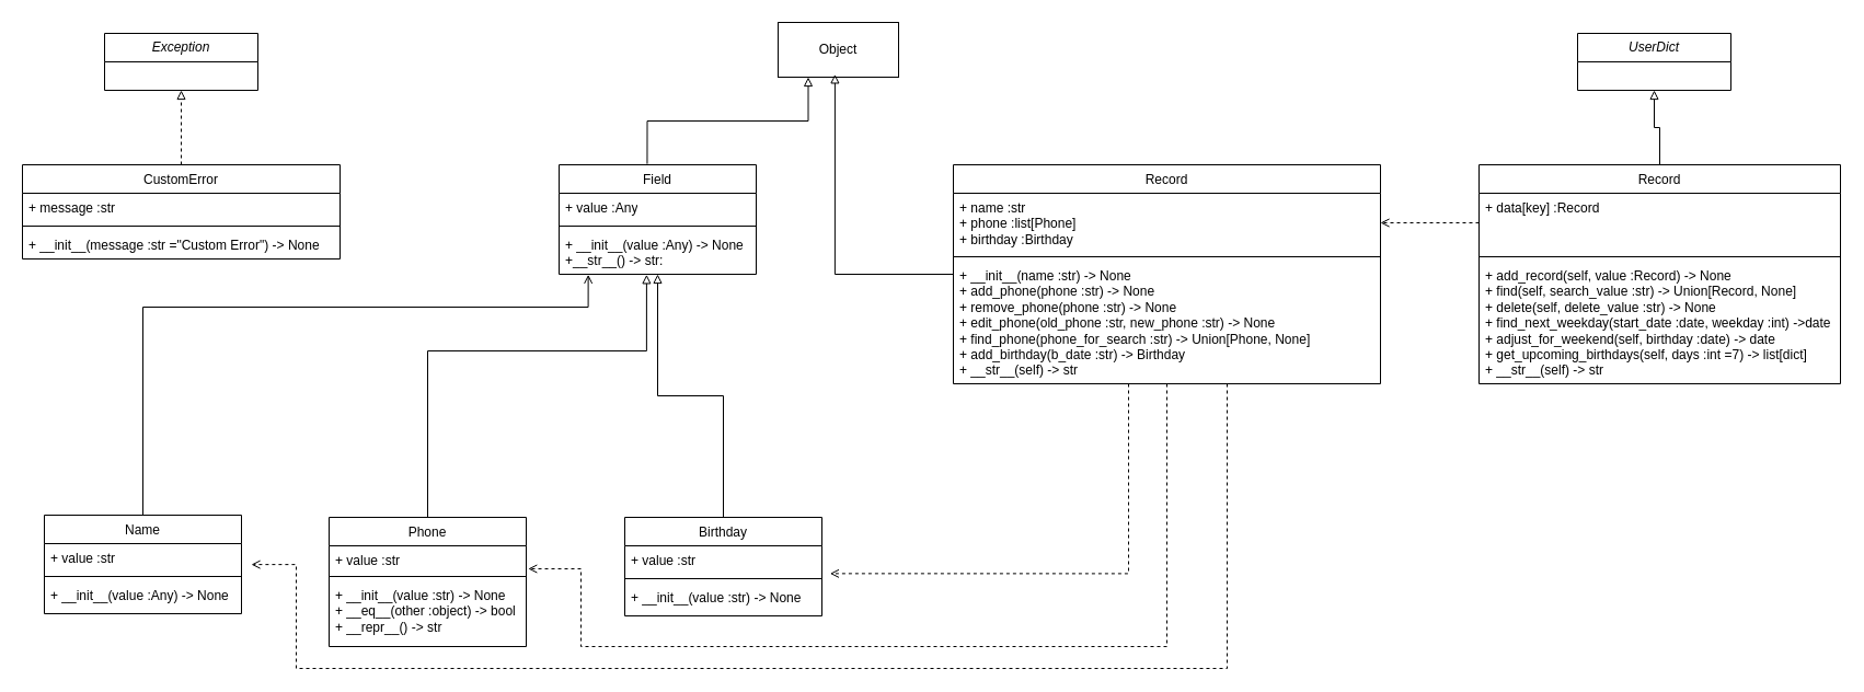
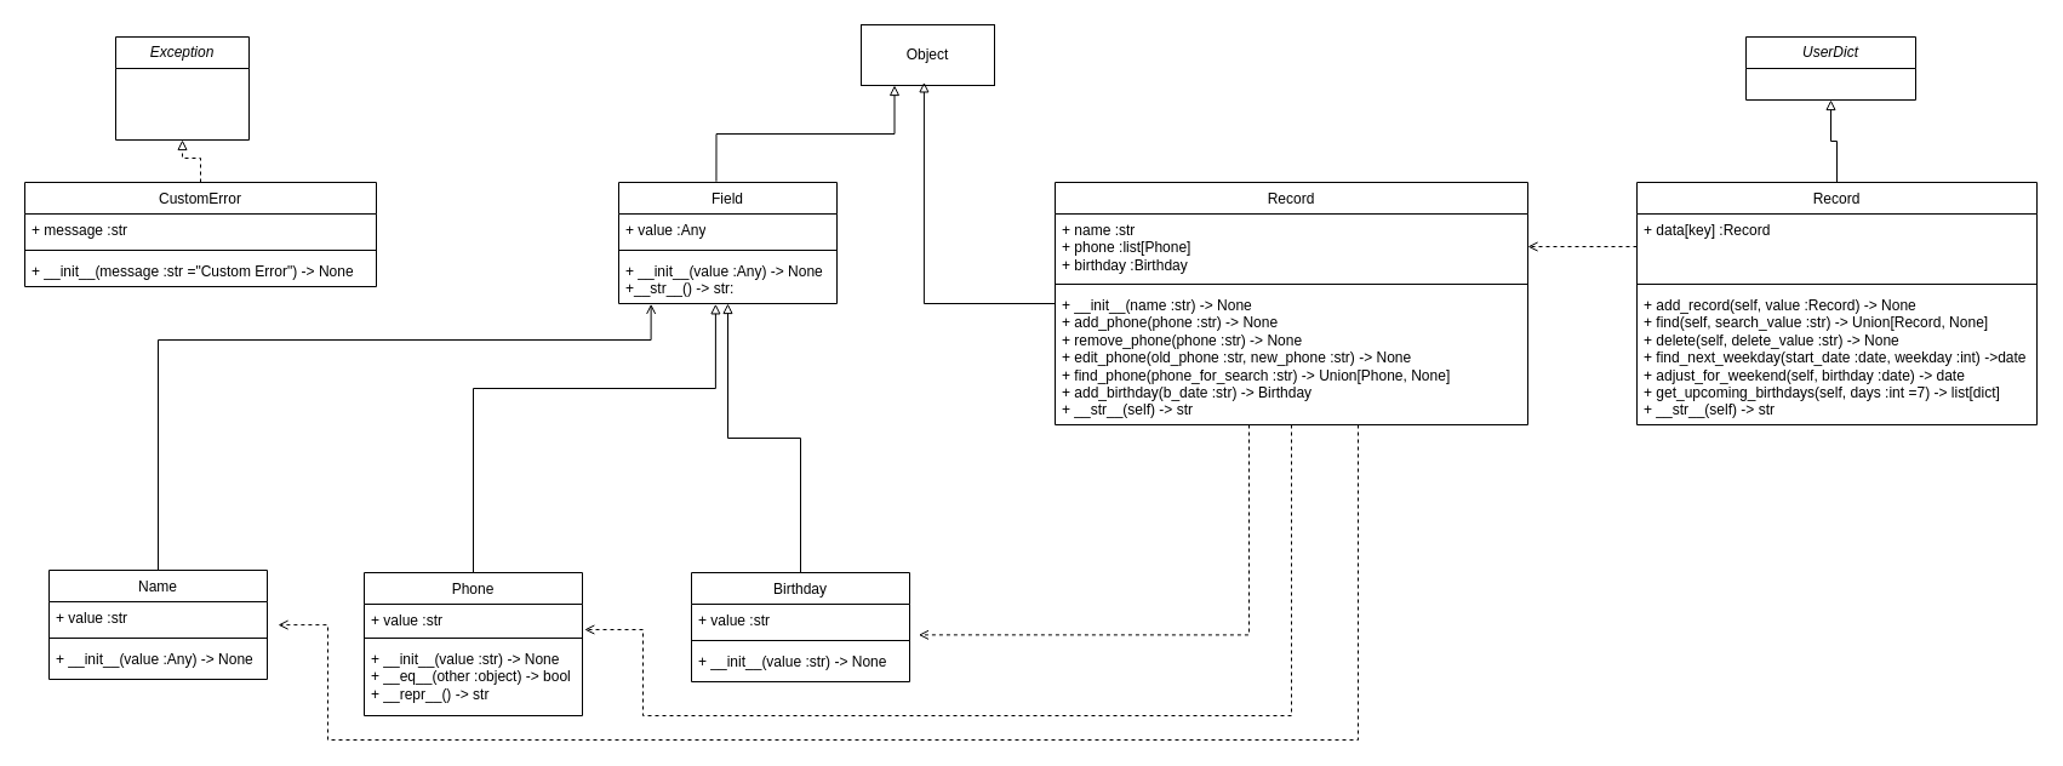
  <mxCell id="0" />
  <mxCell id="1" parent="0" />
  <mxCell id="2" style="edgeStyle=orthogonalEdgeStyle;rounded=0;orthogonalLoop=1;jettySize=auto;html=1;entryX=0.5;entryY=1;entryDx=0;entryDy=0;endArrow=block;endFill=0;dashed=1;" edge="1" parent="1" source="3" target="7"><mxGeometry relative="1" as="geometry" /></mxCell>
  <mxCell id="3" value="&lt;span style=&quot;font-weight: 400;&quot;&gt;CustomError&lt;/span&gt;" style="swimlane;fontStyle=1;align=center;verticalAlign=top;childLayout=stackLayout;horizontal=1;startSize=26;horizontalStack=0;resizeParent=1;resizeParentMax=0;resizeLast=0;collapsible=1;marginBottom=0;whiteSpace=wrap;html=1;" vertex="1" parent="1"><mxGeometry x="20" y="150" width="290" height="86" as="geometry" /></mxCell>
  <mxCell id="4" value="+ message :str" style="text;strokeColor=none;fillColor=none;align=left;verticalAlign=top;spacingLeft=4;spacingRight=4;overflow=hidden;rotatable=0;points=[[0,0.5],[1,0.5]];portConstraint=eastwest;whiteSpace=wrap;html=1;" vertex="1" parent="3"><mxGeometry y="26" width="290" height="26" as="geometry" /></mxCell>
  <mxCell id="5" value="" style="line;strokeWidth=1;fillColor=none;align=left;verticalAlign=middle;spacingTop=-1;spacingLeft=3;spacingRight=3;rotatable=0;labelPosition=right;points=[];portConstraint=eastwest;strokeColor=inherit;" vertex="1" parent="3"><mxGeometry y="52" width="290" height="8" as="geometry" /></mxCell>
  <mxCell id="6" value="+ __init__(message :str =&quot;Custom Error&quot;) -&amp;gt; None" style="text;strokeColor=none;fillColor=none;align=left;verticalAlign=top;spacingLeft=4;spacingRight=4;overflow=hidden;rotatable=0;points=[[0,0.5],[1,0.5]];portConstraint=eastwest;whiteSpace=wrap;html=1;" vertex="1" parent="3"><mxGeometry y="60" width="290" height="26" as="geometry" /></mxCell>
- <mxCell id="7" value="&lt;i&gt;Exception&lt;/i&gt;" style="swimlane;fontStyle=0;childLayout=stackLayout;horizontal=1;startSize=26;fillColor=none;horizontalStack=0;resizeParent=1;resizeParentMax=0;resizeLast=0;collapsible=1;marginBottom=0;whiteSpace=wrap;html=1;" vertex="1" parent="1"><mxGeometry x="95" y="30" width="140" height="52" as="geometry" /></mxCell>
+ <mxCell id="7" value="&lt;i&gt;Exception&lt;/i&gt;" style="swimlane;fontStyle=0;childLayout=stackLayout;horizontal=1;startSize=26;fillColor=none;horizontalStack=0;resizeParent=1;resizeParentMax=0;resizeLast=0;collapsible=1;marginBottom=0;whiteSpace=wrap;html=1;" vertex="1" parent="1"><mxGeometry x="95" y="30" width="110" height="85" as="geometry" /></mxCell>
  <mxCell id="8" style="edgeStyle=orthogonalEdgeStyle;rounded=0;orthogonalLoop=1;jettySize=auto;html=1;entryX=0.25;entryY=1;entryDx=0;entryDy=0;exitX=0.447;exitY=-0.008;exitDx=0;exitDy=0;exitPerimeter=0;endArrow=block;endFill=0;" edge="1" parent="1" source="9" target="32"><mxGeometry relative="1" as="geometry" /></mxCell>
  <mxCell id="9" value="&lt;span style=&quot;font-weight: 400;&quot;&gt;Field&lt;/span&gt;" style="swimlane;fontStyle=1;align=center;verticalAlign=top;childLayout=stackLayout;horizontal=1;startSize=26;horizontalStack=0;resizeParent=1;resizeParentMax=0;resizeLast=0;collapsible=1;marginBottom=0;whiteSpace=wrap;html=1;" vertex="1" parent="1"><mxGeometry x="510" y="150" width="180" height="100" as="geometry" /></mxCell>
  <mxCell id="10" value="+ value :Any" style="text;strokeColor=none;fillColor=none;align=left;verticalAlign=top;spacingLeft=4;spacingRight=4;overflow=hidden;rotatable=0;points=[[0,0.5],[1,0.5]];portConstraint=eastwest;whiteSpace=wrap;html=1;" vertex="1" parent="9"><mxGeometry y="26" width="180" height="26" as="geometry" /></mxCell>
  <mxCell id="11" value="" style="line;strokeWidth=1;fillColor=none;align=left;verticalAlign=middle;spacingTop=-1;spacingLeft=3;spacingRight=3;rotatable=0;labelPosition=right;points=[];portConstraint=eastwest;strokeColor=inherit;" vertex="1" parent="9"><mxGeometry y="52" width="180" height="8" as="geometry" /></mxCell>
  <mxCell id="12" value="+ __init__(value :Any) -&amp;gt; None&lt;br&gt;&lt;div&gt;&lt;span style=&quot;background-color: transparent; color: light-dark(rgb(0, 0, 0), rgb(255, 255, 255));&quot;&gt;+&lt;/span&gt;__str__() -&amp;gt; str:&lt;/div&gt;" style="text;strokeColor=none;fillColor=none;align=left;verticalAlign=top;spacingLeft=4;spacingRight=4;overflow=hidden;rotatable=0;points=[[0,0.5],[1,0.5]];portConstraint=eastwest;whiteSpace=wrap;html=1;" vertex="1" parent="9"><mxGeometry y="60" width="180" height="40" as="geometry" /></mxCell>
  <mxCell id="13" value="&lt;span style=&quot;font-weight: 400;&quot;&gt;Name&lt;/span&gt;" style="swimlane;fontStyle=1;align=center;verticalAlign=top;childLayout=stackLayout;horizontal=1;startSize=26;horizontalStack=0;resizeParent=1;resizeParentMax=0;resizeLast=0;collapsible=1;marginBottom=0;whiteSpace=wrap;html=1;" vertex="1" parent="1"><mxGeometry x="40" y="470" width="180" height="90" as="geometry"><mxRectangle x="30" y="460" width="70" height="30" as="alternateBounds" /></mxGeometry></mxCell>
  <mxCell id="14" value="+ value :str" style="text;strokeColor=none;fillColor=none;align=left;verticalAlign=top;spacingLeft=4;spacingRight=4;overflow=hidden;rotatable=0;points=[[0,0.5],[1,0.5]];portConstraint=eastwest;whiteSpace=wrap;html=1;" vertex="1" parent="13"><mxGeometry y="26" width="180" height="26" as="geometry" /></mxCell>
  <mxCell id="15" value="" style="line;strokeWidth=1;fillColor=none;align=left;verticalAlign=middle;spacingTop=-1;spacingLeft=3;spacingRight=3;rotatable=0;labelPosition=right;points=[];portConstraint=eastwest;strokeColor=inherit;" vertex="1" parent="13"><mxGeometry y="52" width="180" height="8" as="geometry" /></mxCell>
  <mxCell id="16" value="+ __init__(value :Any) -&amp;gt; None" style="text;strokeColor=none;fillColor=none;align=left;verticalAlign=top;spacingLeft=4;spacingRight=4;overflow=hidden;rotatable=0;points=[[0,0.5],[1,0.5]];portConstraint=eastwest;whiteSpace=wrap;html=1;" vertex="1" parent="13"><mxGeometry y="60" width="180" height="30" as="geometry" /></mxCell>
  <mxCell id="17" style="edgeStyle=orthogonalEdgeStyle;rounded=0;orthogonalLoop=1;jettySize=auto;html=1;exitX=0.5;exitY=0;exitDx=0;exitDy=0;entryX=0.148;entryY=1.008;entryDx=0;entryDy=0;entryPerimeter=0;endArrow=open;endFill=0;" edge="1" parent="1" source="13" target="12"><mxGeometry relative="1" as="geometry"><Array as="points"><mxPoint x="130" y="280" /><mxPoint x="537" y="280" /></Array></mxGeometry></mxCell>
  <mxCell id="18" value="&lt;span style=&quot;font-weight: 400;&quot;&gt;Phone&lt;/span&gt;" style="swimlane;fontStyle=1;align=center;verticalAlign=top;childLayout=stackLayout;horizontal=1;startSize=26;horizontalStack=0;resizeParent=1;resizeParentMax=0;resizeLast=0;collapsible=1;marginBottom=0;whiteSpace=wrap;html=1;" vertex="1" parent="1"><mxGeometry x="300" y="472" width="180" height="118" as="geometry"><mxRectangle x="180" y="460" width="80" height="30" as="alternateBounds" /></mxGeometry></mxCell>
  <mxCell id="19" value="+ value :str" style="text;strokeColor=none;fillColor=none;align=left;verticalAlign=top;spacingLeft=4;spacingRight=4;overflow=hidden;rotatable=0;points=[[0,0.5],[1,0.5]];portConstraint=eastwest;whiteSpace=wrap;html=1;" vertex="1" parent="18"><mxGeometry y="26" width="180" height="24" as="geometry" /></mxCell>
  <mxCell id="20" value="" style="line;strokeWidth=1;fillColor=none;align=left;verticalAlign=middle;spacingTop=-1;spacingLeft=3;spacingRight=3;rotatable=0;labelPosition=right;points=[];portConstraint=eastwest;strokeColor=inherit;" vertex="1" parent="18"><mxGeometry y="50" width="180" height="8" as="geometry" /></mxCell>
  <mxCell id="21" value="+ __init__(value :str) -&amp;gt; None&lt;div&gt;+ __eq__(other :object) -&amp;gt; bool&lt;/div&gt;&lt;div&gt;+ __repr__() -&amp;gt; str&lt;/div&gt;" style="text;strokeColor=none;fillColor=none;align=left;verticalAlign=top;spacingLeft=4;spacingRight=4;overflow=hidden;rotatable=0;points=[[0,0.5],[1,0.5]];portConstraint=eastwest;whiteSpace=wrap;html=1;" vertex="1" parent="18"><mxGeometry y="58" width="180" height="60" as="geometry" /></mxCell>
  <mxCell id="22" style="edgeStyle=orthogonalEdgeStyle;rounded=0;orthogonalLoop=1;jettySize=auto;html=1;entryX=0.444;entryY=1.008;entryDx=0;entryDy=0;entryPerimeter=0;endArrow=block;endFill=0;" edge="1" parent="1" source="18" target="12"><mxGeometry relative="1" as="geometry"><mxPoint x="190" y="350" as="targetPoint" /><Array as="points"><mxPoint x="390" y="320" /><mxPoint x="590" y="320" /></Array></mxGeometry></mxCell>
  <mxCell id="23" value="&lt;span style=&quot;font-weight: 400;&quot;&gt;Birthday&lt;/span&gt;" style="swimlane;fontStyle=1;align=center;verticalAlign=top;childLayout=stackLayout;horizontal=1;startSize=26;horizontalStack=0;resizeParent=1;resizeParentMax=0;resizeLast=0;collapsible=1;marginBottom=0;whiteSpace=wrap;html=1;" vertex="1" parent="1"><mxGeometry x="570" y="472" width="180" height="90" as="geometry" /></mxCell>
  <mxCell id="24" value="+ value :str" style="text;strokeColor=none;fillColor=none;align=left;verticalAlign=top;spacingLeft=4;spacingRight=4;overflow=hidden;rotatable=0;points=[[0,0.5],[1,0.5]];portConstraint=eastwest;whiteSpace=wrap;html=1;" vertex="1" parent="23"><mxGeometry y="26" width="180" height="26" as="geometry" /></mxCell>
  <mxCell id="25" value="" style="line;strokeWidth=1;fillColor=none;align=left;verticalAlign=middle;spacingTop=-1;spacingLeft=3;spacingRight=3;rotatable=0;labelPosition=right;points=[];portConstraint=eastwest;strokeColor=inherit;" vertex="1" parent="23"><mxGeometry y="52" width="180" height="8" as="geometry" /></mxCell>
  <mxCell id="26" value="+ __init__(value :str) -&amp;gt; None" style="text;strokeColor=none;fillColor=none;align=left;verticalAlign=top;spacingLeft=4;spacingRight=4;overflow=hidden;rotatable=0;points=[[0,0.5],[1,0.5]];portConstraint=eastwest;whiteSpace=wrap;html=1;" vertex="1" parent="23"><mxGeometry y="60" width="180" height="30" as="geometry" /></mxCell>
  <mxCell id="27" style="edgeStyle=orthogonalEdgeStyle;rounded=0;orthogonalLoop=1;jettySize=auto;html=1;entryX=0.5;entryY=1;entryDx=0;entryDy=0;entryPerimeter=0;endArrow=block;endFill=0;" edge="1" parent="1" source="23" target="12"><mxGeometry relative="1" as="geometry"><mxPoint x="150" y="350" as="targetPoint" /></mxGeometry></mxCell>
  <mxCell id="28" value="&lt;span style=&quot;font-weight: 400;&quot;&gt;Record&lt;/span&gt;" style="swimlane;fontStyle=1;align=center;verticalAlign=top;childLayout=stackLayout;horizontal=1;startSize=26;horizontalStack=0;resizeParent=1;resizeParentMax=0;resizeLast=0;collapsible=1;marginBottom=0;whiteSpace=wrap;html=1;" vertex="1" parent="1"><mxGeometry x="870" y="150" width="390" height="200" as="geometry" /></mxCell>
  <mxCell id="29" value="+ name :str&lt;div&gt;+&amp;nbsp;phone :list[Phone]&lt;/div&gt;&lt;div&gt;+&amp;nbsp;&lt;span style=&quot;background-color: transparent;&quot;&gt;birthday :&lt;/span&gt;&lt;span style=&quot;background-color: transparent;&quot;&gt;Birthday&lt;/span&gt;&lt;br&gt;&lt;/div&gt;" style="text;strokeColor=none;fillColor=none;align=left;verticalAlign=top;spacingLeft=4;spacingRight=4;overflow=hidden;rotatable=0;points=[[0,0.5],[1,0.5]];portConstraint=eastwest;whiteSpace=wrap;html=1;" vertex="1" parent="28"><mxGeometry y="26" width="390" height="54" as="geometry" /></mxCell>
  <mxCell id="30" value="" style="line;strokeWidth=1;fillColor=none;align=left;verticalAlign=middle;spacingTop=-1;spacingLeft=3;spacingRight=3;rotatable=0;labelPosition=right;points=[];portConstraint=eastwest;strokeColor=inherit;" vertex="1" parent="28"><mxGeometry y="80" width="390" height="8" as="geometry" /></mxCell>
  <mxCell id="31" value="+ __init__(name :str) -&amp;gt; None&lt;div&gt;+&amp;nbsp;add_phone(phone :str) -&amp;gt; None&lt;/div&gt;&lt;div&gt;+&amp;nbsp;remove_phone(phone :str) -&amp;gt; None&lt;/div&gt;&lt;div&gt;+&amp;nbsp;edit_phone(old_phone :str, new_phone :str) -&amp;gt; None&lt;/div&gt;&lt;div&gt;+&amp;nbsp;find_phone(phone_for_search :str) -&amp;gt; Union[Phone, None]&lt;/div&gt;&lt;div&gt;+&amp;nbsp;add_birthday(b_date :str) -&amp;gt; Birthday&lt;/div&gt;&lt;div&gt;+&amp;nbsp;__str__(self) -&amp;gt; str&lt;/div&gt;" style="text;strokeColor=none;fillColor=none;align=left;verticalAlign=top;spacingLeft=4;spacingRight=4;overflow=hidden;rotatable=0;points=[[0,0.5],[1,0.5]];portConstraint=eastwest;whiteSpace=wrap;html=1;" vertex="1" parent="28"><mxGeometry y="88" width="390" height="112" as="geometry" /></mxCell>
  <mxCell id="32" value="Object" style="html=1;whiteSpace=wrap;" vertex="1" parent="1"><mxGeometry x="710" y="20" width="110" height="50" as="geometry" /></mxCell>
  <mxCell id="33" style="edgeStyle=orthogonalEdgeStyle;rounded=0;orthogonalLoop=1;jettySize=auto;html=1;entryX=0.472;entryY=0.947;entryDx=0;entryDy=0;entryPerimeter=0;endArrow=block;endFill=0;" edge="1" parent="1" source="28" target="32"><mxGeometry relative="1" as="geometry" /></mxCell>
  <mxCell id="34" value="&lt;i&gt;UserDict&lt;/i&gt;" style="swimlane;fontStyle=0;childLayout=stackLayout;horizontal=1;startSize=26;fillColor=none;horizontalStack=0;resizeParent=1;resizeParentMax=0;resizeLast=0;collapsible=1;marginBottom=0;whiteSpace=wrap;html=1;" vertex="1" parent="1"><mxGeometry x="1440" y="30" width="140" height="52" as="geometry" /></mxCell>
  <mxCell id="35" style="edgeStyle=orthogonalEdgeStyle;rounded=0;orthogonalLoop=1;jettySize=auto;html=1;entryX=0.5;entryY=1;entryDx=0;entryDy=0;endArrow=block;endFill=0;" edge="1" parent="1" source="36" target="34"><mxGeometry relative="1" as="geometry" /></mxCell>
  <mxCell id="36" value="&lt;span style=&quot;font-weight: 400;&quot;&gt;Record&lt;/span&gt;" style="swimlane;fontStyle=1;align=center;verticalAlign=top;childLayout=stackLayout;horizontal=1;startSize=26;horizontalStack=0;resizeParent=1;resizeParentMax=0;resizeLast=0;collapsible=1;marginBottom=0;whiteSpace=wrap;html=1;" vertex="1" parent="1"><mxGeometry x="1350" y="150" width="330" height="200" as="geometry" /></mxCell>
  <mxCell id="37" value="+ data[key] :Record" style="text;strokeColor=none;fillColor=none;align=left;verticalAlign=top;spacingLeft=4;spacingRight=4;overflow=hidden;rotatable=0;points=[[0,0.5],[1,0.5]];portConstraint=eastwest;whiteSpace=wrap;html=1;" vertex="1" parent="36"><mxGeometry y="26" width="330" height="54" as="geometry" /></mxCell>
  <mxCell id="38" value="" style="line;strokeWidth=1;fillColor=none;align=left;verticalAlign=middle;spacingTop=-1;spacingLeft=3;spacingRight=3;rotatable=0;labelPosition=right;points=[];portConstraint=eastwest;strokeColor=inherit;" vertex="1" parent="36"><mxGeometry y="80" width="330" height="8" as="geometry" /></mxCell>
  <mxCell id="39" value="+ add_record(self, value :Record) -&amp;gt; None&lt;div&gt;+&amp;nbsp;find(self, search_value :str) -&amp;gt; Union[Record, None]&lt;/div&gt;&lt;div&gt;+&amp;nbsp;delete(self, delete_value :str) -&amp;gt; None&lt;/div&gt;&lt;div&gt;+&amp;nbsp;find_next_weekday(start_date :date, weekday :int) -&amp;gt;date&lt;/div&gt;&lt;div&gt;+&amp;nbsp;adjust_for_weekend(self, birthday :date) -&amp;gt; date&lt;/div&gt;&lt;div&gt;+&amp;nbsp;get_upcoming_birthdays(self, days :int =7) -&amp;gt; list[dict]&lt;/div&gt;&lt;div&gt;+&amp;nbsp;__str__(self) -&amp;gt; str&lt;/div&gt;" style="text;strokeColor=none;fillColor=none;align=left;verticalAlign=top;spacingLeft=4;spacingRight=4;overflow=hidden;rotatable=0;points=[[0,0.5],[1,0.5]];portConstraint=eastwest;whiteSpace=wrap;html=1;" vertex="1" parent="36"><mxGeometry y="88" width="330" height="112" as="geometry" /></mxCell>
  <mxCell id="40" style="edgeStyle=orthogonalEdgeStyle;rounded=0;orthogonalLoop=1;jettySize=auto;html=1;entryX=1;entryY=0.5;entryDx=0;entryDy=0;dashed=1;endArrow=open;endFill=0;" edge="1" parent="1" source="37" target="29"><mxGeometry relative="1" as="geometry" /></mxCell>
  <mxCell id="41" style="edgeStyle=orthogonalEdgeStyle;rounded=0;orthogonalLoop=1;jettySize=auto;html=1;entryX=1.01;entryY=0.874;entryDx=0;entryDy=0;entryPerimeter=0;dashed=1;endArrow=open;endFill=0;" edge="1" parent="1" source="31" target="19"><mxGeometry relative="1" as="geometry"><Array as="points"><mxPoint x="1065" y="590" /><mxPoint x="530" y="590" /><mxPoint x="530" y="519" /></Array></mxGeometry></mxCell>
  <mxCell id="42" style="edgeStyle=orthogonalEdgeStyle;rounded=0;orthogonalLoop=1;jettySize=auto;html=1;entryX=1.041;entryY=-0.288;entryDx=0;entryDy=0;entryPerimeter=0;dashed=1;endArrow=open;endFill=0;" edge="1" parent="1" source="31" target="26"><mxGeometry relative="1" as="geometry"><Array as="points"><mxPoint x="1030" y="523" /></Array></mxGeometry></mxCell>
  <mxCell id="43" style="edgeStyle=orthogonalEdgeStyle;rounded=0;orthogonalLoop=1;jettySize=auto;html=1;entryX=1.05;entryY=0.735;entryDx=0;entryDy=0;entryPerimeter=0;dashed=1;endArrow=open;endFill=0;" edge="1" parent="1" source="31" target="14"><mxGeometry relative="1" as="geometry"><Array as="points"><mxPoint x="1120" y="610" /><mxPoint x="270" y="610" /><mxPoint x="270" y="515" /></Array></mxGeometry></mxCell>
